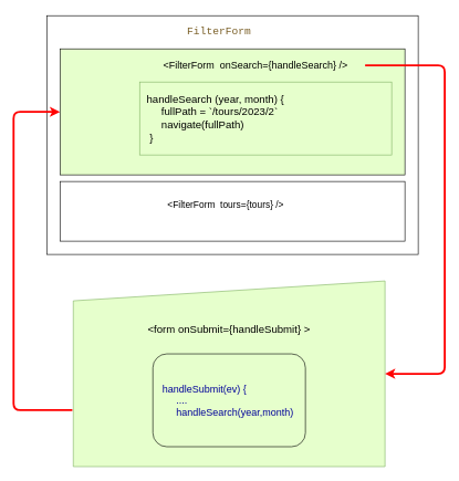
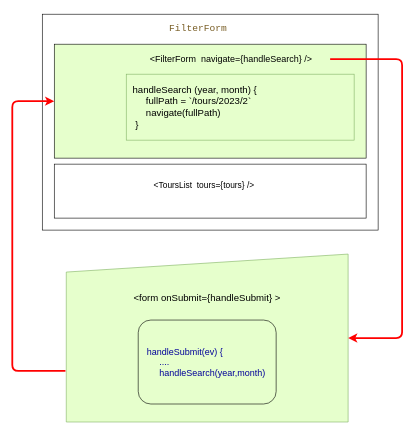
  <mxCell id="0" />
  <mxCell id="1" parent="0" />
  <mxCell id="2" value="" style="rounded=0;whiteSpace=wrap;html=1;" vertex="1" parent="1"><mxGeometry x="70" y="20" width="560" height="360" as="geometry" /></mxCell>
  <mxCell id="3" value="" style="rounded=0;whiteSpace=wrap;html=1;fillColor=#E6FFCC;" vertex="1" parent="1"><mxGeometry x="90" y="70" width="520" height="190" as="geometry" /></mxCell>
  <mxCell id="4" value="" style="rounded=0;whiteSpace=wrap;html=1;" vertex="1" parent="1"><mxGeometry x="90" y="270" width="520" height="90" as="geometry" /></mxCell>
- <mxCell id="5" value="&amp;lt;FilterForm&amp;nbsp; onSearch={handleSearch} /&amp;gt;" style="text;html=1;strokeColor=none;fillColor=none;align=center;verticalAlign=middle;whiteSpace=wrap;rounded=0;fontSize=15;" vertex="1" parent="1"><mxGeometry x="220" y="80" width="330" height="30" as="geometry" /></mxCell>
- <mxCell id="6" value="&amp;lt;FilterForm&amp;nbsp; tours={tours} /&amp;gt;" style="text;html=1;strokeColor=none;fillColor=none;align=center;verticalAlign=middle;whiteSpace=wrap;rounded=0;fontSize=14;" vertex="1" parent="1"><mxGeometry x="100" y="290" width="480" height="30" as="geometry" /></mxCell>
+ <mxCell id="5" value="&amp;lt;FilterForm&amp;nbsp; navigate={handleSearch} /&amp;gt;" style="text;html=1;strokeColor=none;fillColor=none;align=center;verticalAlign=middle;whiteSpace=wrap;rounded=0;fontSize=15;" vertex="1" parent="1"><mxGeometry x="220" y="80" width="330" height="30" as="geometry" /></mxCell>
+ <mxCell id="6" value="&amp;lt;ToursList&amp;nbsp; tours={tours} /&amp;gt;" style="text;html=1;strokeColor=none;fillColor=none;align=center;verticalAlign=middle;whiteSpace=wrap;rounded=0;fontSize=14;" vertex="1" parent="1"><mxGeometry x="100" y="290" width="480" height="30" as="geometry" /></mxCell>
  <mxCell id="7" value="&lt;font style=&quot;font-size: 16px&quot;&gt;&lt;br&gt;&lt;br&gt;&lt;/font&gt;&lt;div style=&quot;color: rgb(0 , 0 , 0) ; background-color: rgb(255 , 255 , 255) ; font-family: &amp;#34;consolas&amp;#34; , &amp;#34;courier new&amp;#34; , monospace ; font-weight: normal ; line-height: 19px ; font-size: 16px&quot;&gt;&lt;div&gt;&lt;span style=&quot;color: #795e26&quot;&gt;&lt;font style=&quot;font-size: 16px&quot;&gt;FilterForm&lt;/font&gt;&lt;/span&gt;&lt;/div&gt;&lt;/div&gt;&lt;font style=&quot;font-size: 16px&quot;&gt;&lt;br&gt;&lt;/font&gt;" style="text;html=1;strokeColor=none;fillColor=none;align=center;verticalAlign=middle;whiteSpace=wrap;rounded=0;fontSize=14;" vertex="1" parent="1"><mxGeometry x="250" y="20" width="160" height="30" as="geometry" /></mxCell>
  <mxCell id="8" value="&amp;nbsp; handleSearch (year, month) {&lt;br&gt;&amp;nbsp; &amp;nbsp; &amp;nbsp; &amp;nbsp;fullPath = `/tours/2023/2`&lt;br&gt;&amp;nbsp; &amp;nbsp; &amp;nbsp; &amp;nbsp;navigate(fullPath)&lt;br&gt;&amp;nbsp; &amp;nbsp;}&amp;nbsp; &amp;nbsp; &amp;nbsp; &amp;nbsp; &amp;nbsp; &amp;nbsp; &amp;nbsp; &amp;nbsp; &amp;nbsp; &amp;nbsp; &amp;nbsp; &amp;nbsp; &amp;nbsp; &amp;nbsp; &amp;nbsp; &amp;nbsp; &amp;nbsp; &amp;nbsp; &amp;nbsp; &amp;nbsp; &amp;nbsp; &amp;nbsp;" style="text;html=1;strokeColor=#82b366;fillColor=#E6FFCC;align=left;verticalAlign=middle;whiteSpace=wrap;rounded=0;fontSize=16;" vertex="1" parent="1"><mxGeometry x="210" y="120" width="380" height="110" as="geometry" /></mxCell>
  <mxCell id="9" value="&amp;lt;form onSubmit={handleSubmit} &amp;gt;&lt;br&gt;&lt;br&gt;&lt;br&gt;&lt;br&gt;&lt;br&gt;&lt;br&gt;&lt;br&gt;&lt;br&gt;" style="shape=manualInput;whiteSpace=wrap;html=1;fontSize=16;fillColor=#E6FFCC;strokeColor=#82b366;" vertex="1" parent="1"><mxGeometry x="110" y="420" width="470" height="280" as="geometry" /></mxCell>
  <mxCell id="10" value="&amp;nbsp; &amp;nbsp;handleSubmit(ev) {&lt;br&gt;&amp;nbsp; &amp;nbsp; &amp;nbsp; &amp;nbsp; ....&lt;br&gt;&amp;nbsp; &amp;nbsp; &amp;nbsp; &amp;nbsp; handleSearch(year,month)" style="whiteSpace=wrap;html=1;fontSize=15;fontColor=#000099;fillColor=#E6FFCC;align=left;rounded=1;" vertex="1" parent="1"><mxGeometry x="230" y="530" width="230" height="140" as="geometry" /></mxCell>
  <mxCell id="11" value="" style="edgeStyle=elbowEdgeStyle;elbow=horizontal;endArrow=classic;html=1;fontSize=14;fontColor=#000099;strokeColor=#FF0000;strokeWidth=3;" edge="1" parent="1" source="5" target="9"><mxGeometry width="50" height="50" relative="1" as="geometry"><mxPoint x="690" y="400" as="sourcePoint" /><mxPoint x="740" y="350" as="targetPoint" /><Array as="points"><mxPoint x="670" y="330" /></Array></mxGeometry></mxCell>
  <mxCell id="12" value="" style="edgeStyle=elbowEdgeStyle;elbow=horizontal;endArrow=classic;html=1;fontSize=14;fontColor=#000099;strokeColor=#FF0000;strokeWidth=3;exitX=-0.003;exitY=0.696;exitDx=0;exitDy=0;exitPerimeter=0;" edge="1" parent="1" source="9" target="3"><mxGeometry width="50" height="50" relative="1" as="geometry"><mxPoint x="40" y="500" as="sourcePoint" /><mxPoint x="60" y="150" as="targetPoint" /><Array as="points"><mxPoint x="20" y="400" /><mxPoint x="60" y="600" /><mxPoint x="30" y="360" /></Array></mxGeometry></mxCell>
